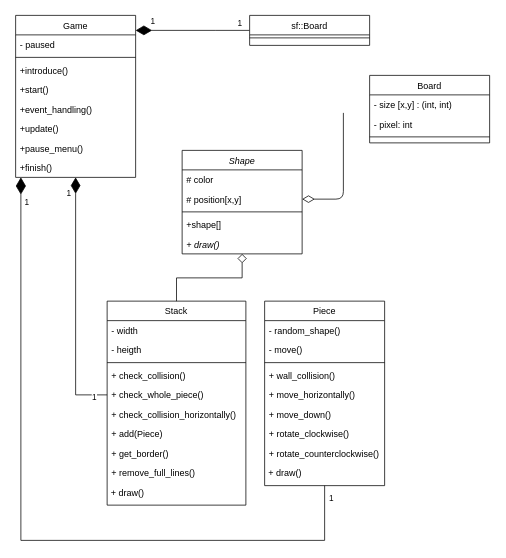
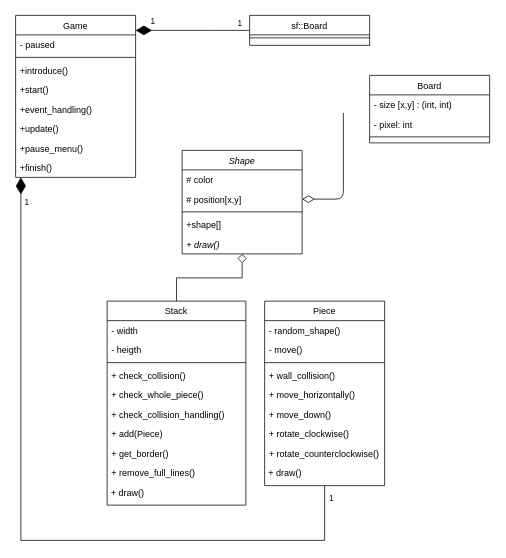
  <mxCell id="0" />
  <mxCell id="1" parent="0" />
  <mxCell id="2" value="Shape" style="swimlane;fontStyle=2;align=center;verticalAlign=top;childLayout=stackLayout;horizontal=1;startSize=26;horizontalStack=0;resizeParent=1;resizeLast=0;collapsible=1;marginBottom=0;rounded=0;shadow=0;strokeWidth=1;" parent="1" vertex="1"><mxGeometry x="242" y="200" width="160" height="138" as="geometry"><mxRectangle x="230" y="140" width="160" height="26" as="alternateBounds" /></mxGeometry></mxCell>
  <mxCell id="3" value="# color" style="text;align=left;verticalAlign=top;spacingLeft=4;spacingRight=4;overflow=hidden;rotatable=0;points=[[0,0.5],[1,0.5]];portConstraint=eastwest;" parent="2" vertex="1"><mxGeometry y="26" width="160" height="26" as="geometry" /></mxCell>
  <mxCell id="4" value="# position[x,y] " style="text;align=left;verticalAlign=top;spacingLeft=4;spacingRight=4;overflow=hidden;rotatable=0;points=[[0,0.5],[1,0.5]];portConstraint=eastwest;rounded=0;shadow=0;html=0;" parent="2" vertex="1"><mxGeometry y="52" width="160" height="26" as="geometry" /></mxCell>
  <mxCell id="5" value="" style="line;html=1;strokeWidth=1;align=left;verticalAlign=middle;spacingTop=-1;spacingLeft=3;spacingRight=3;rotatable=0;labelPosition=right;points=[];portConstraint=eastwest;" parent="2" vertex="1"><mxGeometry y="78" width="160" height="8" as="geometry" /></mxCell>
  <mxCell id="6" value="+shape[]" style="text;align=left;verticalAlign=top;spacingLeft=4;spacingRight=4;overflow=hidden;rotatable=0;points=[[0,0.5],[1,0.5]];portConstraint=eastwest;" parent="2" vertex="1"><mxGeometry y="86" width="160" height="26" as="geometry" /></mxCell>
  <mxCell id="7" value="+ draw()" style="text;align=left;verticalAlign=top;spacingLeft=4;spacingRight=4;overflow=hidden;rotatable=0;points=[[0,0.5],[1,0.5]];portConstraint=eastwest;fontStyle=2" parent="2" vertex="1"><mxGeometry y="112" width="160" height="26" as="geometry" /></mxCell>
  <mxCell id="8" value="Stack" style="swimlane;fontStyle=0;align=center;verticalAlign=top;childLayout=stackLayout;horizontal=1;startSize=26;horizontalStack=0;resizeParent=1;resizeLast=0;collapsible=1;marginBottom=0;rounded=0;shadow=0;strokeWidth=1;" parent="1" vertex="1"><mxGeometry x="142" y="401" width="185" height="272" as="geometry"><mxRectangle x="130" y="380" width="160" height="26" as="alternateBounds" /></mxGeometry></mxCell>
  <mxCell id="9" value="- width" style="text;align=left;verticalAlign=top;spacingLeft=4;spacingRight=4;overflow=hidden;rotatable=0;points=[[0,0.5],[1,0.5]];portConstraint=eastwest;fontStyle=0" parent="8" vertex="1"><mxGeometry y="26" width="185" height="26" as="geometry" /></mxCell>
  <mxCell id="10" value="- heigth" style="text;align=left;verticalAlign=top;spacingLeft=4;spacingRight=4;overflow=hidden;rotatable=0;points=[[0,0.5],[1,0.5]];portConstraint=eastwest;fontStyle=0" parent="8" vertex="1"><mxGeometry y="52" width="185" height="26" as="geometry" /></mxCell>
  <mxCell id="11" value="" style="line;html=1;strokeWidth=1;align=left;verticalAlign=middle;spacingTop=-1;spacingLeft=3;spacingRight=3;rotatable=0;labelPosition=right;points=[];portConstraint=eastwest;" parent="8" vertex="1"><mxGeometry y="78" width="185" height="8" as="geometry" /></mxCell>
  <mxCell id="12" value="+ check_collision()" style="text;align=left;verticalAlign=top;spacingLeft=4;spacingRight=4;overflow=hidden;rotatable=0;points=[[0,0.5],[1,0.5]];portConstraint=eastwest;fontStyle=0" parent="8" vertex="1"><mxGeometry y="86" width="185" height="26" as="geometry" /></mxCell>
  <mxCell id="13" value="+ check_whole_piece()&#10;&#10;" style="text;align=left;verticalAlign=top;spacingLeft=4;spacingRight=4;overflow=hidden;rotatable=0;points=[[0,0.5],[1,0.5]];portConstraint=eastwest;" parent="8" vertex="1"><mxGeometry y="112" width="185" height="26" as="geometry" /></mxCell>
- <mxCell id="14" value="+ check_collision_horizontally()" style="text;align=left;verticalAlign=top;spacingLeft=4;spacingRight=4;overflow=hidden;rotatable=0;points=[[0,0.5],[1,0.5]];portConstraint=eastwest;fontStyle=0" parent="8" vertex="1"><mxGeometry y="138" width="185" height="26" as="geometry" /></mxCell>
+ <mxCell id="14" value="+ check_collision_handling()" style="text;align=left;verticalAlign=top;spacingLeft=4;spacingRight=4;overflow=hidden;rotatable=0;points=[[0,0.5],[1,0.5]];portConstraint=eastwest;fontStyle=0" parent="8" vertex="1"><mxGeometry y="138" width="185" height="26" as="geometry" /></mxCell>
  <mxCell id="15" value="+ add(Piece)" style="text;align=left;verticalAlign=top;spacingLeft=4;spacingRight=4;overflow=hidden;rotatable=0;points=[[0,0.5],[1,0.5]];portConstraint=eastwest;" parent="8" vertex="1"><mxGeometry y="164" width="185" height="26" as="geometry" /></mxCell>
  <mxCell id="16" value="+ get_border()" style="text;align=left;verticalAlign=top;spacingLeft=4;spacingRight=4;overflow=hidden;rotatable=0;points=[[0,0.5],[1,0.5]];portConstraint=eastwest;" parent="8" vertex="1"><mxGeometry y="190" width="185" height="26" as="geometry" /></mxCell>
  <mxCell id="17" value="+ remove_full_lines()" style="text;align=left;verticalAlign=top;spacingLeft=4;spacingRight=4;overflow=hidden;rotatable=0;points=[[0,0.5],[1,0.5]];portConstraint=eastwest;" parent="8" vertex="1"><mxGeometry y="216" width="185" height="26" as="geometry" /></mxCell>
  <mxCell id="18" value="&amp;nbsp;+ draw()" style="text;whiteSpace=wrap;html=1;" parent="8" vertex="1"><mxGeometry y="242" width="185" height="30" as="geometry" /></mxCell>
  <mxCell id="19" value="" style="endArrow=diamond;endSize=10;endFill=0;shadow=0;strokeWidth=1;rounded=0;edgeStyle=elbowEdgeStyle;elbow=vertical;" parent="1" source="8" target="2" edge="1"><mxGeometry width="160" relative="1" as="geometry"><mxPoint x="222" y="244" as="sourcePoint" /><mxPoint x="222" y="244" as="targetPoint" /></mxGeometry></mxCell>
  <mxCell id="20" style="edgeStyle=orthogonalEdgeStyle;rounded=0;orthogonalLoop=1;jettySize=auto;html=1;exitX=0.5;exitY=1;exitDx=0;exitDy=0;endArrow=diamondThin;endFill=1;endSize=20;" parent="1" source="23" edge="1"><mxGeometry relative="1" as="geometry"><mxPoint x="27" y="236" as="targetPoint" /><mxPoint x="432" y="587" as="sourcePoint" /><Array as="points"><mxPoint x="432" y="720" /><mxPoint x="27" y="720" /></Array></mxGeometry></mxCell>
  <mxCell id="21" value="1" style="edgeLabel;html=1;align=center;verticalAlign=middle;resizable=0;points=[];" parent="20" vertex="1" connectable="0"><mxGeometry x="0.962" y="-3" relative="1" as="geometry"><mxPoint x="4" y="14" as="offset" /></mxGeometry></mxCell>
  <mxCell id="22" value="1" style="edgeLabel;html=1;align=center;verticalAlign=middle;resizable=0;points=[];" parent="20" vertex="1" connectable="0"><mxGeometry x="-0.922" y="2" relative="1" as="geometry"><mxPoint x="6" y="-22" as="offset" /></mxGeometry></mxCell>
  <mxCell id="23" value="Piece" style="swimlane;fontStyle=0;align=center;verticalAlign=top;childLayout=stackLayout;horizontal=1;startSize=26;horizontalStack=0;resizeParent=1;resizeLast=0;collapsible=1;marginBottom=0;rounded=0;shadow=0;strokeWidth=1;" parent="1" vertex="1"><mxGeometry x="352" y="401" width="160" height="246" as="geometry"><mxRectangle x="340" y="380" width="170" height="26" as="alternateBounds" /></mxGeometry></mxCell>
  <mxCell id="24" value="- random_shape()" style="text;align=left;verticalAlign=top;spacingLeft=4;spacingRight=4;overflow=hidden;rotatable=0;points=[[0,0.5],[1,0.5]];portConstraint=eastwest;fontStyle=0" parent="23" vertex="1"><mxGeometry y="26" width="160" height="26" as="geometry" /></mxCell>
  <mxCell id="25" value="- move()" style="text;align=left;verticalAlign=top;spacingLeft=4;spacingRight=4;overflow=hidden;rotatable=0;points=[[0,0.5],[1,0.5]];portConstraint=eastwest;fontStyle=0" parent="23" vertex="1"><mxGeometry y="52" width="160" height="26" as="geometry" /></mxCell>
  <mxCell id="26" value="" style="line;html=1;strokeWidth=1;align=left;verticalAlign=middle;spacingTop=-1;spacingLeft=3;spacingRight=3;rotatable=0;labelPosition=right;points=[];portConstraint=eastwest;" parent="23" vertex="1"><mxGeometry y="78" width="160" height="8" as="geometry" /></mxCell>
  <mxCell id="27" value="+ wall_collision()&#10;" style="text;align=left;verticalAlign=top;spacingLeft=4;spacingRight=4;overflow=hidden;rotatable=0;points=[[0,0.5],[1,0.5]];portConstraint=eastwest;fontStyle=0" parent="23" vertex="1"><mxGeometry y="86" width="160" height="26" as="geometry" /></mxCell>
  <mxCell id="28" value="+ move_horizontally()" style="text;align=left;verticalAlign=top;spacingLeft=4;spacingRight=4;overflow=hidden;rotatable=0;points=[[0,0.5],[1,0.5]];portConstraint=eastwest;fontStyle=0" parent="23" vertex="1"><mxGeometry y="112" width="160" height="26" as="geometry" /></mxCell>
  <mxCell id="29" value="+ move_down()" style="text;align=left;verticalAlign=top;spacingLeft=4;spacingRight=4;overflow=hidden;rotatable=0;points=[[0,0.5],[1,0.5]];portConstraint=eastwest;fontStyle=0" parent="23" vertex="1"><mxGeometry y="138" width="160" height="26" as="geometry" /></mxCell>
  <mxCell id="30" value="+ rotate_clockwise()" style="text;align=left;verticalAlign=top;spacingLeft=4;spacingRight=4;overflow=hidden;rotatable=0;points=[[0,0.5],[1,0.5]];portConstraint=eastwest;fontStyle=0" parent="23" vertex="1"><mxGeometry y="164" width="160" height="26" as="geometry" /></mxCell>
  <mxCell id="31" value="+ rotate_counterclockwise()" style="text;align=left;verticalAlign=top;spacingLeft=4;spacingRight=4;overflow=hidden;rotatable=0;points=[[0,0.5],[1,0.5]];portConstraint=eastwest;fontStyle=0" parent="23" vertex="1"><mxGeometry y="190" width="160" height="26" as="geometry" /></mxCell>
  <mxCell id="32" value="&amp;nbsp;+ draw()" style="text;whiteSpace=wrap;html=1;" parent="23" vertex="1"><mxGeometry y="216" width="160" height="30" as="geometry" /></mxCell>
  <mxCell id="33" value="Game" style="swimlane;fontStyle=0;align=center;verticalAlign=top;childLayout=stackLayout;horizontal=1;startSize=26;horizontalStack=0;resizeParent=1;resizeLast=0;collapsible=1;marginBottom=0;rounded=0;shadow=0;strokeWidth=1;" parent="1" vertex="1"><mxGeometry x="20" y="20" width="160" height="216" as="geometry"><mxRectangle x="550" y="140" width="160" height="26" as="alternateBounds" /></mxGeometry></mxCell>
  <mxCell id="34" value="- paused" style="text;align=left;verticalAlign=top;spacingLeft=4;spacingRight=4;overflow=hidden;rotatable=0;points=[[0,0.5],[1,0.5]];portConstraint=eastwest;rounded=0;shadow=0;html=0;" parent="33" vertex="1"><mxGeometry y="26" width="160" height="26" as="geometry" /></mxCell>
  <mxCell id="35" value="" style="line;html=1;strokeWidth=1;align=left;verticalAlign=middle;spacingTop=-1;spacingLeft=3;spacingRight=3;rotatable=0;labelPosition=right;points=[];portConstraint=eastwest;" parent="33" vertex="1"><mxGeometry y="52" width="160" height="8" as="geometry" /></mxCell>
  <mxCell id="36" value="+introduce()" style="text;align=left;verticalAlign=top;spacingLeft=4;spacingRight=4;overflow=hidden;rotatable=0;points=[[0,0.5],[1,0.5]];portConstraint=eastwest;" parent="33" vertex="1"><mxGeometry y="60" width="160" height="26" as="geometry" /></mxCell>
  <mxCell id="37" value="+start()" style="text;align=left;verticalAlign=top;spacingLeft=4;spacingRight=4;overflow=hidden;rotatable=0;points=[[0,0.5],[1,0.5]];portConstraint=eastwest;" parent="33" vertex="1"><mxGeometry y="86" width="160" height="26" as="geometry" /></mxCell>
  <mxCell id="38" value="+event_handling()" style="text;align=left;verticalAlign=top;spacingLeft=4;spacingRight=4;overflow=hidden;rotatable=0;points=[[0,0.5],[1,0.5]];portConstraint=eastwest;" parent="33" vertex="1"><mxGeometry y="112" width="160" height="26" as="geometry" /></mxCell>
  <mxCell id="39" value="+update()" style="text;align=left;verticalAlign=top;spacingLeft=4;spacingRight=4;overflow=hidden;rotatable=0;points=[[0,0.5],[1,0.5]];portConstraint=eastwest;" parent="33" vertex="1"><mxGeometry y="138" width="160" height="26" as="geometry" /></mxCell>
  <mxCell id="40" value="+pause_menu()" style="text;align=left;verticalAlign=top;spacingLeft=4;spacingRight=4;overflow=hidden;rotatable=0;points=[[0,0.5],[1,0.5]];portConstraint=eastwest;" parent="33" vertex="1"><mxGeometry y="164" width="160" height="26" as="geometry" /></mxCell>
  <mxCell id="41" value="+finish()" style="text;align=left;verticalAlign=top;spacingLeft=4;spacingRight=4;overflow=hidden;rotatable=0;points=[[0,0.5],[1,0.5]];portConstraint=eastwest;" parent="33" vertex="1"><mxGeometry y="190" width="160" height="26" as="geometry" /></mxCell>
  <mxCell id="42" value="Board" style="swimlane;fontStyle=0;align=center;verticalAlign=top;childLayout=stackLayout;horizontal=1;startSize=26;horizontalStack=0;resizeParent=1;resizeLast=0;collapsible=1;marginBottom=0;rounded=0;shadow=0;strokeWidth=1;" parent="1" vertex="1"><mxGeometry x="492" y="100" width="160" height="90" as="geometry"><mxRectangle x="550" y="140" width="160" height="26" as="alternateBounds" /></mxGeometry></mxCell>
  <mxCell id="43" value="- size [x,y] : (int, int)" style="text;align=left;verticalAlign=top;spacingLeft=4;spacingRight=4;overflow=hidden;rotatable=0;points=[[0,0.5],[1,0.5]];portConstraint=eastwest;" parent="42" vertex="1"><mxGeometry y="26" width="160" height="26" as="geometry" /></mxCell>
  <mxCell id="44" value="- pixel: int" style="text;align=left;verticalAlign=top;spacingLeft=4;spacingRight=4;overflow=hidden;rotatable=0;points=[[0,0.5],[1,0.5]];portConstraint=eastwest;" parent="42" vertex="1"><mxGeometry y="52" width="160" height="26" as="geometry" /></mxCell>
  <mxCell id="45" value="" style="line;html=1;strokeWidth=1;align=left;verticalAlign=middle;spacingTop=-1;spacingLeft=3;spacingRight=3;rotatable=0;labelPosition=right;points=[];portConstraint=eastwest;" parent="42" vertex="1"><mxGeometry y="78" width="160" height="8" as="geometry" /></mxCell>
- <mxCell id="46" style="edgeStyle=orthogonalEdgeStyle;rounded=0;orthogonalLoop=1;jettySize=auto;html=1;exitX=0;exitY=0.5;exitDx=0;exitDy=0;startSize=10;endArrow=diamondThin;endFill=1;endSize=19;strokeWidth=1;entryX=0.5;entryY=1;entryDx=0;entryDy=0;" parent="1" source="13" target="33" edge="1"><mxGeometry relative="1" as="geometry"><mxPoint x="100" y="170" as="targetPoint" /></mxGeometry></mxCell>
- <mxCell id="47" value="1" style="edgeLabel;html=1;align=center;verticalAlign=middle;resizable=0;points=[];" parent="46" vertex="1" connectable="0"><mxGeometry x="-0.892" y="2" relative="1" as="geometry"><mxPoint as="offset" /></mxGeometry></mxCell>
- <mxCell id="48" value="1" style="edgeLabel;html=1;align=center;verticalAlign=middle;resizable=0;points=[];" parent="46" vertex="1" connectable="0"><mxGeometry x="0.92" y="1" relative="1" as="geometry"><mxPoint x="-9" y="7" as="offset" /></mxGeometry></mxCell>
  <mxCell id="49" style="edgeStyle=orthogonalEdgeStyle;rounded=0;orthogonalLoop=1;jettySize=auto;html=1;exitX=0;exitY=0.5;exitDx=0;exitDy=0;entryX=1;entryY=0;entryDx=0;entryDy=0;startArrow=none;startFill=0;startSize=19;endArrow=diamondThin;endFill=1;endSize=19;strokeWidth=1;exitPerimeter=0;" parent="1" source="52" edge="1"><mxGeometry relative="1" as="geometry"><mxPoint x="180" y="40" as="targetPoint" /><Array as="points"><mxPoint x="287" y="40" /><mxPoint x="287" y="40" /></Array></mxGeometry></mxCell>
  <mxCell id="50" value="1" style="edgeLabel;html=1;align=center;verticalAlign=middle;resizable=0;points=[];" parent="49" vertex="1" connectable="0"><mxGeometry x="0.817" y="-4" relative="1" as="geometry"><mxPoint x="8" y="-9" as="offset" /></mxGeometry></mxCell>
  <mxCell id="51" value="1" style="edgeLabel;html=1;align=center;verticalAlign=middle;resizable=0;points=[];" parent="49" vertex="1" connectable="0"><mxGeometry x="-0.817" y="-1" relative="1" as="geometry"><mxPoint y="-9" as="offset" /></mxGeometry></mxCell>
  <mxCell id="52" value="sf::Board" style="swimlane;fontStyle=0;align=center;verticalAlign=top;childLayout=stackLayout;horizontal=1;startSize=26;horizontalStack=0;resizeParent=1;resizeLast=0;collapsible=1;marginBottom=0;rounded=0;shadow=0;strokeWidth=1;" parent="1" vertex="1"><mxGeometry x="332" y="20" width="160" height="40" as="geometry"><mxRectangle x="550" y="140" width="160" height="26" as="alternateBounds" /></mxGeometry></mxCell>
  <mxCell id="53" value="" style="line;html=1;strokeWidth=1;align=left;verticalAlign=middle;spacingTop=-1;spacingLeft=3;spacingRight=3;rotatable=0;labelPosition=right;points=[];portConstraint=eastwest;" parent="52" vertex="1"><mxGeometry y="26" width="160" height="8" as="geometry" /></mxCell>
  <mxCell id="54" value="" style="endArrow=none;html=1;exitX=1;exitY=0.5;exitDx=0;exitDy=0;startArrow=diamondThin;startFill=0;endSize=12;startSize=14;" edge="1" parent="1" source="4"><mxGeometry width="50" height="50" relative="1" as="geometry"><mxPoint x="457" y="290" as="sourcePoint" /><mxPoint x="457" y="150" as="targetPoint" /><Array as="points"><mxPoint x="457" y="265" /></Array></mxGeometry></mxCell>
